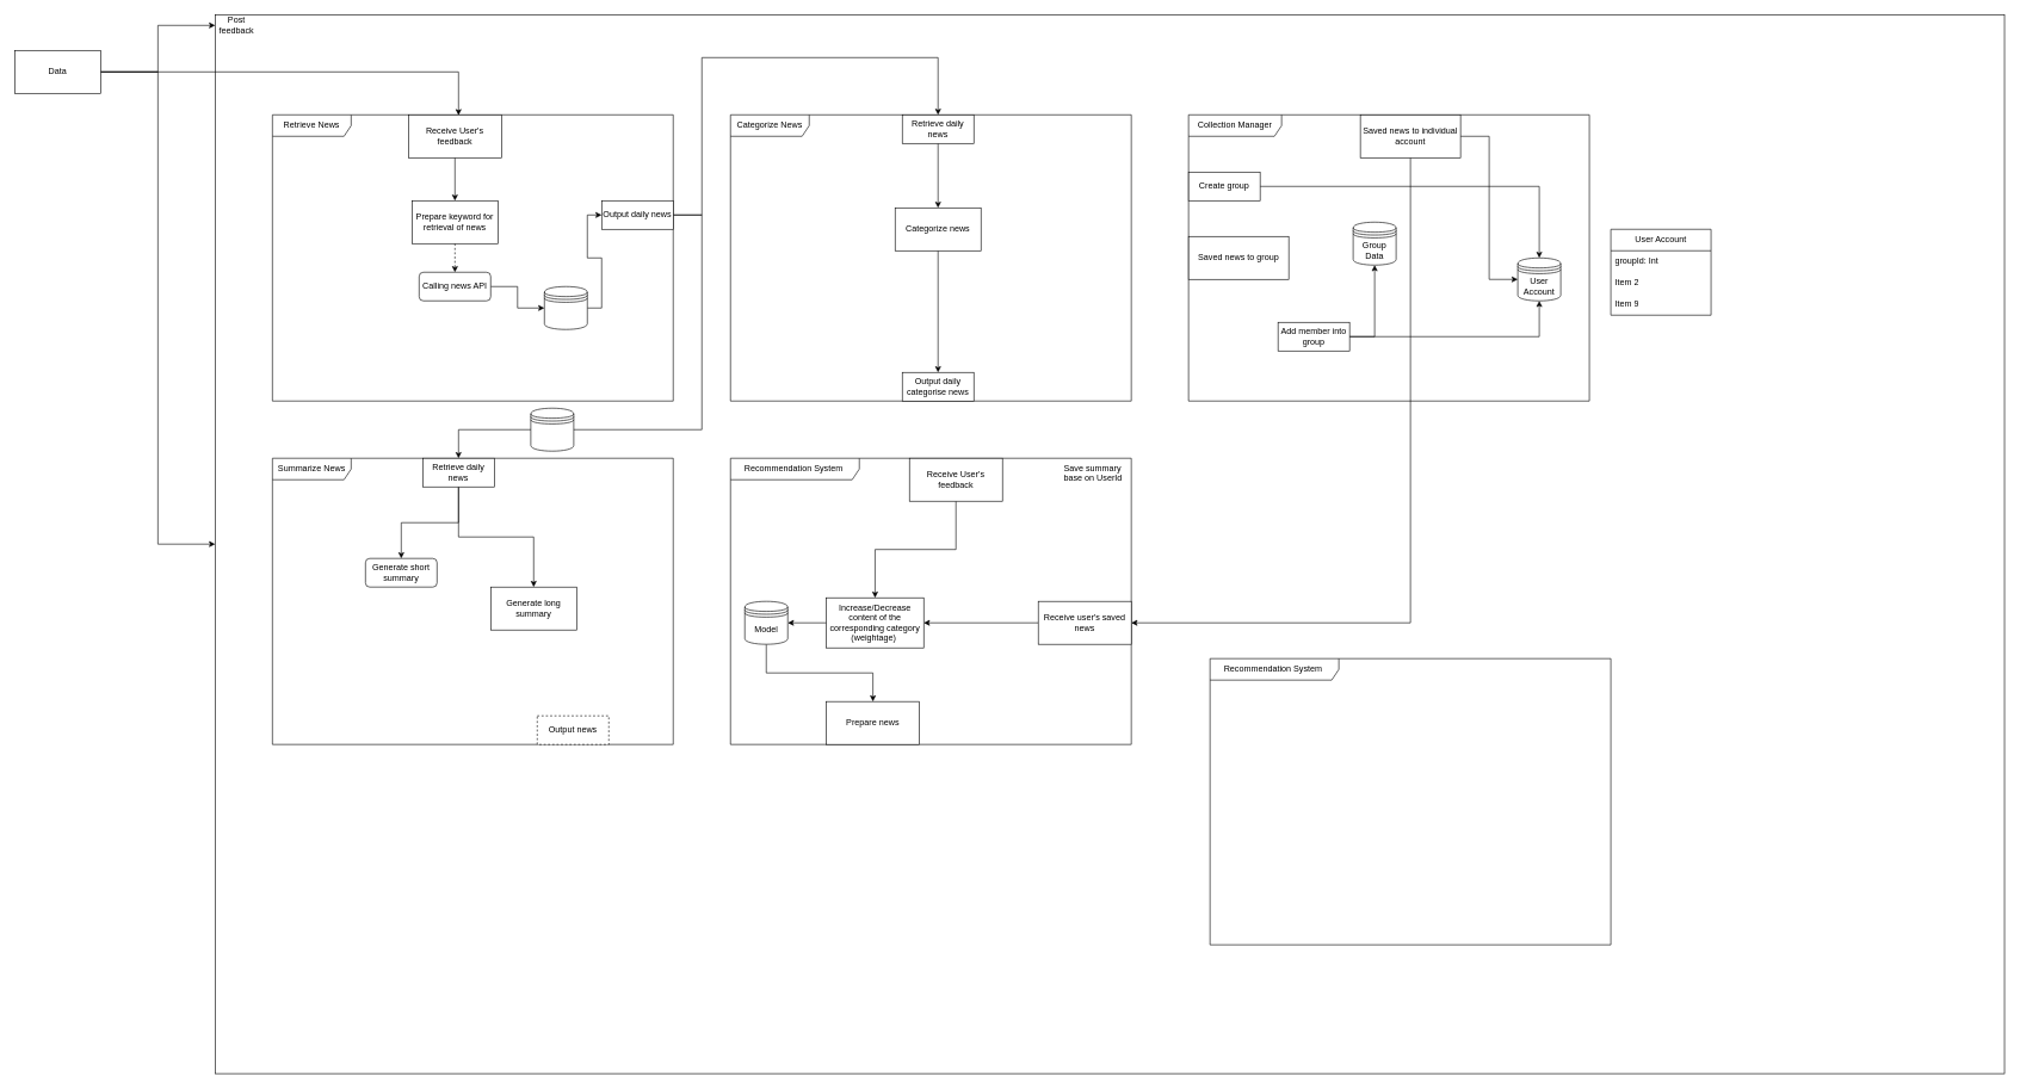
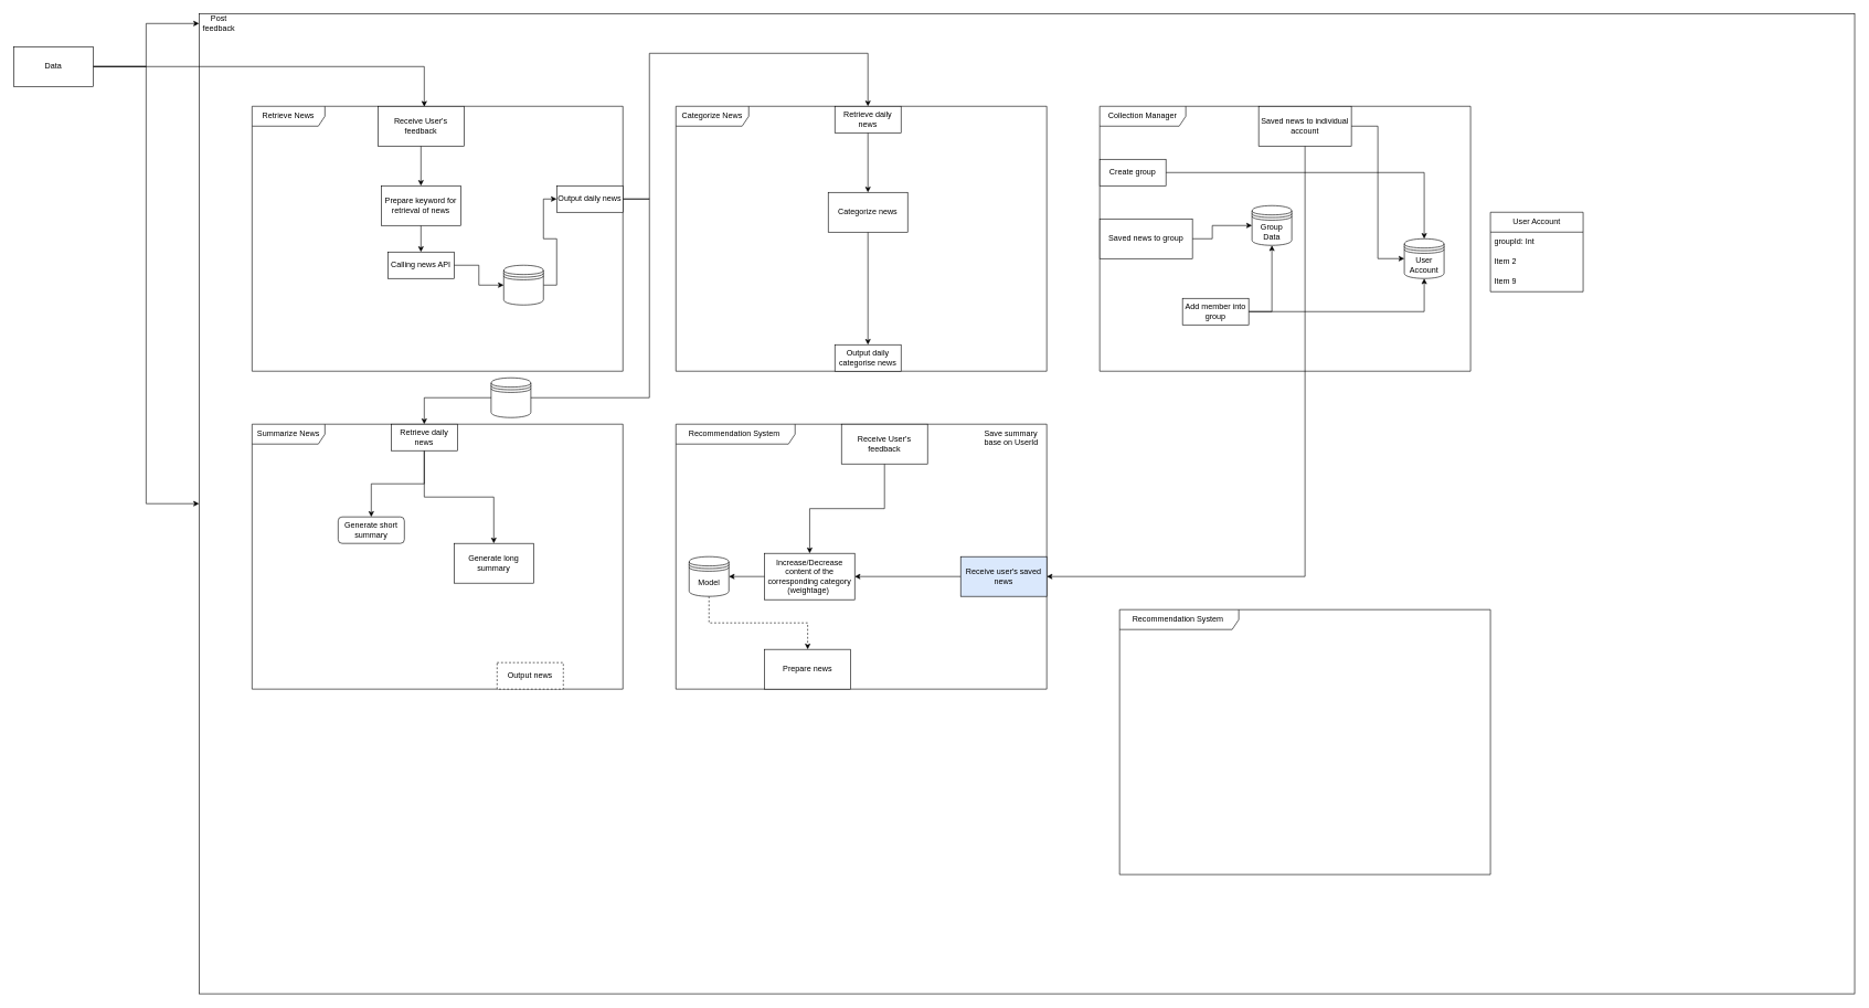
  <mxCell id="0" />
  <mxCell id="1" parent="0" />
  <mxCell id="2" value="Retrieve News" style="shape=umlFrame;whiteSpace=wrap;html=1;pointerEvents=0;width=110;height=30;" vertex="1" parent="1"><mxGeometry x="380" y="160" width="560" height="400" as="geometry" /></mxCell>
  <mxCell id="3" style="edgeStyle=orthogonalEdgeStyle;rounded=0;orthogonalLoop=1;jettySize=auto;html=1;" edge="1" parent="1" source="4" target="51"><mxGeometry relative="1" as="geometry" /></mxCell>
- <mxCell id="4" value="Calling news API" style="whiteSpace=wrap;html=1;align=center;rounded=1;" vertex="1" parent="1"><mxGeometry x="585" y="380" width="100" height="40" as="geometry" /></mxCell>
+ <mxCell id="4" value="Calling news API" style="whiteSpace=wrap;html=1;align=center;" vertex="1" parent="1"><mxGeometry x="585" y="380" width="100" height="40" as="geometry" /></mxCell>
  <mxCell id="5" value="Summarize News" style="shape=umlFrame;whiteSpace=wrap;html=1;pointerEvents=0;width=110;height=30;" vertex="1" parent="1"><mxGeometry x="380" y="640" width="560" height="400" as="geometry" /></mxCell>
  <mxCell id="6" style="edgeStyle=orthogonalEdgeStyle;rounded=0;orthogonalLoop=1;jettySize=auto;html=1;" edge="1" parent="1" source="8" target="47"><mxGeometry relative="1" as="geometry" /></mxCell>
  <mxCell id="7" style="edgeStyle=orthogonalEdgeStyle;rounded=0;orthogonalLoop=1;jettySize=auto;html=1;" edge="1" parent="1" source="8" target="48"><mxGeometry relative="1" as="geometry" /></mxCell>
  <mxCell id="8" value="Retrieve daily news" style="whiteSpace=wrap;html=1;align=center;" vertex="1" parent="1"><mxGeometry x="590" y="640" width="100" height="40" as="geometry" /></mxCell>
  <mxCell id="9" value="Categorize News" style="shape=umlFrame;whiteSpace=wrap;html=1;pointerEvents=0;width=110;height=30;" vertex="1" parent="1"><mxGeometry x="1020" y="160" width="560" height="400" as="geometry" /></mxCell>
  <mxCell id="10" style="edgeStyle=orthogonalEdgeStyle;rounded=0;orthogonalLoop=1;jettySize=auto;html=1;" edge="1" parent="1" source="11" target="53"><mxGeometry relative="1" as="geometry" /></mxCell>
  <mxCell id="11" value="Retrieve daily news" style="whiteSpace=wrap;html=1;align=center;" vertex="1" parent="1"><mxGeometry x="1260" y="160" width="100" height="40" as="geometry" /></mxCell>
  <mxCell id="12" value="Recommendation System&amp;nbsp;" style="shape=umlFrame;whiteSpace=wrap;html=1;pointerEvents=0;width=180;height=30;" vertex="1" parent="1"><mxGeometry x="1020" y="640" width="560" height="400" as="geometry" /></mxCell>
  <mxCell id="13" style="edgeStyle=orthogonalEdgeStyle;rounded=0;orthogonalLoop=1;jettySize=auto;html=1;" edge="1" parent="1" source="14" target="19"><mxGeometry relative="1" as="geometry" /></mxCell>
  <mxCell id="14" value="Receive User's feedback" style="whiteSpace=wrap;html=1;align=center;" vertex="1" parent="1"><mxGeometry x="1270" y="640" width="130" height="60" as="geometry" /></mxCell>
  <mxCell id="15" value="Collection Manager" style="shape=umlFrame;whiteSpace=wrap;html=1;pointerEvents=0;width=130;height=30;" vertex="1" parent="1"><mxGeometry x="1660" y="160" width="560" height="400" as="geometry" /></mxCell>
  <mxCell id="16" style="edgeStyle=orthogonalEdgeStyle;rounded=0;orthogonalLoop=1;jettySize=auto;html=1;" edge="1" parent="1" source="17" target="24"><mxGeometry relative="1" as="geometry" /></mxCell>
  <mxCell id="17" value="Create group" style="whiteSpace=wrap;html=1;align=center;" vertex="1" parent="1"><mxGeometry x="1660" y="240" width="100" height="40" as="geometry" /></mxCell>
  <mxCell id="18" style="edgeStyle=orthogonalEdgeStyle;rounded=0;orthogonalLoop=1;jettySize=auto;html=1;entryX=1;entryY=0.5;entryDx=0;entryDy=0;" edge="1" parent="1" source="19" target="39"><mxGeometry relative="1" as="geometry" /></mxCell>
  <mxCell id="19" value="Increase/Decrease content of the corresponding category (weightage)&amp;nbsp;" style="whiteSpace=wrap;html=1;align=center;" vertex="1" parent="1"><mxGeometry x="1154" y="835" width="136" height="70" as="geometry" /></mxCell>
  <mxCell id="20" value="Save summary base on UserId" style="text;strokeColor=none;fillColor=none;spacingLeft=4;spacingRight=4;overflow=hidden;rotatable=0;points=[[0,0.5],[1,0.5]];portConstraint=eastwest;fontSize=12;whiteSpace=wrap;html=1;" vertex="1" parent="1"><mxGeometry x="1480" y="640" width="100" height="70" as="geometry" /></mxCell>
  <mxCell id="21" style="edgeStyle=orthogonalEdgeStyle;rounded=0;orthogonalLoop=1;jettySize=auto;html=1;entryX=0;entryY=0.5;entryDx=0;entryDy=0;" edge="1" parent="1" source="23" target="24"><mxGeometry relative="1" as="geometry" /></mxCell>
  <mxCell id="22" style="edgeStyle=orthogonalEdgeStyle;rounded=0;orthogonalLoop=1;jettySize=auto;html=1;entryX=1;entryY=0.5;entryDx=0;entryDy=0;" edge="1" parent="1" source="23" target="27"><mxGeometry relative="1" as="geometry"><Array as="points"><mxPoint x="1970" y="870" /></Array></mxGeometry></mxCell>
  <mxCell id="23" value="Saved news to individual account" style="whiteSpace=wrap;html=1;align=center;" vertex="1" parent="1"><mxGeometry x="1900" y="160" width="140" height="60" as="geometry" /></mxCell>
  <mxCell id="24" value="User Account" style="shape=datastore;whiteSpace=wrap;html=1;" vertex="1" parent="1"><mxGeometry x="2120" y="360" width="60" height="60" as="geometry" /></mxCell>
  <mxCell id="25" value="Group Data" style="shape=datastore;whiteSpace=wrap;html=1;" vertex="1" parent="1"><mxGeometry x="1890" y="310" width="60" height="60" as="geometry" /></mxCell>
  <mxCell id="26" style="edgeStyle=orthogonalEdgeStyle;rounded=0;orthogonalLoop=1;jettySize=auto;html=1;entryX=1;entryY=0.5;entryDx=0;entryDy=0;" edge="1" parent="1" source="27" target="19"><mxGeometry relative="1" as="geometry" /></mxCell>
- <mxCell id="27" value="Receive user's saved news" style="whiteSpace=wrap;html=1;align=center;" vertex="1" parent="1"><mxGeometry x="1450" y="840" width="130" height="60" as="geometry" /></mxCell>
+ <mxCell id="27" value="Receive user's saved news" style="whiteSpace=wrap;html=1;align=center;fillColor=#dae8fc;" vertex="1" parent="1"><mxGeometry x="1450" y="840" width="130" height="60" as="geometry" /></mxCell>
+ <mxCell id="28" style="edgeStyle=orthogonalEdgeStyle;rounded=0;orthogonalLoop=1;jettySize=auto;html=1;entryX=0;entryY=0.5;entryDx=0;entryDy=0;" edge="1" parent="1" source="29" target="25"><mxGeometry relative="1" as="geometry"><Array as="points"><mxPoint x="1830" y="360" /><mxPoint x="1830" y="340" /></Array></mxGeometry></mxCell>
  <mxCell id="29" value="Saved news to group" style="whiteSpace=wrap;html=1;align=center;" vertex="1" parent="1"><mxGeometry x="1660" y="330" width="140" height="60" as="geometry" /></mxCell>
  <mxCell id="30" value="User Account" style="swimlane;fontStyle=0;childLayout=stackLayout;horizontal=1;startSize=30;horizontalStack=0;resizeParent=1;resizeParentMax=0;resizeLast=0;collapsible=1;marginBottom=0;whiteSpace=wrap;html=1;" vertex="1" parent="1"><mxGeometry x="2250" y="320" width="140" height="120" as="geometry" /></mxCell>
  <mxCell id="31" value="groupId: Int" style="text;strokeColor=none;fillColor=none;align=left;verticalAlign=middle;spacingLeft=4;spacingRight=4;overflow=hidden;points=[[0,0.5],[1,0.5]];portConstraint=eastwest;rotatable=0;whiteSpace=wrap;html=1;" vertex="1" parent="30"><mxGeometry y="30" width="140" height="30" as="geometry" /></mxCell>
  <mxCell id="32" value="Item 2" style="text;strokeColor=none;fillColor=none;align=left;verticalAlign=middle;spacingLeft=4;spacingRight=4;overflow=hidden;points=[[0,0.5],[1,0.5]];portConstraint=eastwest;rotatable=0;whiteSpace=wrap;html=1;" vertex="1" parent="30"><mxGeometry y="60" width="140" height="30" as="geometry" /></mxCell>
  <mxCell id="33" value="Item 9" style="text;strokeColor=none;fillColor=none;align=left;verticalAlign=middle;spacingLeft=4;spacingRight=4;overflow=hidden;points=[[0,0.5],[1,0.5]];portConstraint=eastwest;rotatable=0;whiteSpace=wrap;html=1;" vertex="1" parent="30"><mxGeometry y="90" width="140" height="30" as="geometry" /></mxCell>
  <mxCell id="34" style="edgeStyle=orthogonalEdgeStyle;rounded=0;orthogonalLoop=1;jettySize=auto;html=1;" edge="1" parent="1" source="36" target="25"><mxGeometry relative="1" as="geometry" /></mxCell>
  <mxCell id="35" style="edgeStyle=orthogonalEdgeStyle;rounded=0;orthogonalLoop=1;jettySize=auto;html=1;entryX=0.5;entryY=1;entryDx=0;entryDy=0;" edge="1" parent="1" source="36" target="24"><mxGeometry relative="1" as="geometry" /></mxCell>
  <mxCell id="36" value="Add member into group" style="whiteSpace=wrap;html=1;align=center;" vertex="1" parent="1"><mxGeometry x="1785" y="450" width="100" height="40" as="geometry" /></mxCell>
  <mxCell id="37" value="Prepare news" style="whiteSpace=wrap;html=1;align=center;" vertex="1" parent="1"><mxGeometry x="1154" y="980" width="130" height="60" as="geometry" /></mxCell>
- <mxCell id="38" style="edgeStyle=orthogonalEdgeStyle;rounded=0;orthogonalLoop=1;jettySize=auto;html=1;entryX=0.5;entryY=0;entryDx=0;entryDy=0;" edge="1" parent="1" source="39" target="37"><mxGeometry relative="1" as="geometry"><Array as="points"><mxPoint x="1070" y="940" /><mxPoint x="1219" y="940" /></Array></mxGeometry></mxCell>
+ <mxCell id="38" style="edgeStyle=orthogonalEdgeStyle;rounded=0;orthogonalLoop=1;jettySize=auto;html=1;entryX=0.5;entryY=0;entryDx=0;entryDy=0;dashed=1;" edge="1" parent="1" source="39" target="37"><mxGeometry relative="1" as="geometry"><Array as="points"><mxPoint x="1070" y="940" /><mxPoint x="1219" y="940" /></Array></mxGeometry></mxCell>
  <mxCell id="39" value="Model" style="shape=datastore;whiteSpace=wrap;html=1;" vertex="1" parent="1"><mxGeometry x="1040" y="840" width="60" height="60" as="geometry" /></mxCell>
- <mxCell id="40" style="edgeStyle=orthogonalEdgeStyle;rounded=0;orthogonalLoop=1;jettySize=auto;html=1;dashed=1;" edge="1" parent="1" source="41" target="4"><mxGeometry relative="1" as="geometry" /></mxCell>
+ <mxCell id="40" style="edgeStyle=orthogonalEdgeStyle;rounded=0;orthogonalLoop=1;jettySize=auto;html=1;" edge="1" parent="1" source="41" target="4"><mxGeometry relative="1" as="geometry" /></mxCell>
  <mxCell id="41" value="Prepare keyword for retrieval of news" style="whiteSpace=wrap;html=1;align=center;" vertex="1" parent="1"><mxGeometry x="575" y="280" width="120" height="60" as="geometry" /></mxCell>
  <mxCell id="42" style="edgeStyle=orthogonalEdgeStyle;rounded=0;orthogonalLoop=1;jettySize=auto;html=1;" edge="1" parent="1" source="43" target="41"><mxGeometry relative="1" as="geometry" /></mxCell>
  <mxCell id="43" value="Receive User's feedback" style="whiteSpace=wrap;html=1;align=center;" vertex="1" parent="1"><mxGeometry x="570" y="160" width="130" height="60" as="geometry" /></mxCell>
  <mxCell id="44" style="edgeStyle=orthogonalEdgeStyle;rounded=0;orthogonalLoop=1;jettySize=auto;html=1;entryX=0.5;entryY=0;entryDx=0;entryDy=0;" edge="1" parent="1" source="46" target="11"><mxGeometry relative="1" as="geometry"><Array as="points"><mxPoint x="980" y="300" /><mxPoint x="980" y="80" /><mxPoint x="1310" y="80" /></Array></mxGeometry></mxCell>
  <mxCell id="45" style="edgeStyle=orthogonalEdgeStyle;rounded=0;orthogonalLoop=1;jettySize=auto;html=1;" edge="1" parent="1" source="46" target="8"><mxGeometry relative="1" as="geometry"><Array as="points"><mxPoint x="980" y="300" /><mxPoint x="980" y="600" /><mxPoint x="640" y="600" /></Array></mxGeometry></mxCell>
  <mxCell id="46" value="Output daily news" style="whiteSpace=wrap;html=1;align=center;" vertex="1" parent="1"><mxGeometry x="840" y="280" width="100" height="40" as="geometry" /></mxCell>
  <mxCell id="47" value="Generate short summary" style="whiteSpace=wrap;html=1;align=center;rounded=1;" vertex="1" parent="1"><mxGeometry x="510" y="780" width="100" height="40" as="geometry" /></mxCell>
  <mxCell id="48" value="Generate long summary" style="whiteSpace=wrap;html=1;align=center;" vertex="1" parent="1"><mxGeometry x="685" y="820" width="120" height="60" as="geometry" /></mxCell>
  <mxCell id="49" value="Output daily categorise news" style="whiteSpace=wrap;html=1;align=center;" vertex="1" parent="1"><mxGeometry x="1260" y="520" width="100" height="40" as="geometry" /></mxCell>
  <mxCell id="50" style="edgeStyle=orthogonalEdgeStyle;rounded=0;orthogonalLoop=1;jettySize=auto;html=1;entryX=0;entryY=0.5;entryDx=0;entryDy=0;" edge="1" parent="1" source="51" target="46"><mxGeometry relative="1" as="geometry" /></mxCell>
  <mxCell id="51" value="" style="shape=datastore;whiteSpace=wrap;html=1;" vertex="1" parent="1"><mxGeometry x="760" y="400" width="60" height="60" as="geometry" /></mxCell>
  <mxCell id="52" style="edgeStyle=orthogonalEdgeStyle;rounded=0;orthogonalLoop=1;jettySize=auto;html=1;" edge="1" parent="1" source="53" target="49"><mxGeometry relative="1" as="geometry" /></mxCell>
  <mxCell id="53" value="Categorize news" style="whiteSpace=wrap;html=1;align=center;" vertex="1" parent="1"><mxGeometry x="1250" y="290" width="120" height="60" as="geometry" /></mxCell>
  <mxCell id="54" value="Output news" style="whiteSpace=wrap;html=1;align=center;dashed=1;" vertex="1" parent="1"><mxGeometry x="750" y="1000" width="100" height="40" as="geometry" /></mxCell>
  <mxCell id="55" value="Recommendation System&amp;nbsp;" style="shape=umlFrame;whiteSpace=wrap;html=1;pointerEvents=0;width=180;height=30;" vertex="1" parent="1"><mxGeometry x="1690" y="920" width="560" height="400" as="geometry" /></mxCell>
  <mxCell id="56" value="" style="rounded=0;whiteSpace=wrap;html=1;fillColor=none;" vertex="1" parent="1"><mxGeometry x="300" y="20" width="2500" height="1480" as="geometry" /></mxCell>
  <mxCell id="57" value="Post feedback" style="text;html=1;strokeColor=none;fillColor=none;align=center;verticalAlign=middle;whiteSpace=wrap;rounded=0;" vertex="1" parent="1"><mxGeometry x="300" y="20" width="60" height="30" as="geometry" /></mxCell>
  <mxCell id="58" style="edgeStyle=orthogonalEdgeStyle;rounded=0;orthogonalLoop=1;jettySize=auto;html=1;entryX=0;entryY=0.5;entryDx=0;entryDy=0;" edge="1" parent="1" source="61" target="57"><mxGeometry relative="1" as="geometry" /></mxCell>
  <mxCell id="59" style="edgeStyle=orthogonalEdgeStyle;rounded=0;orthogonalLoop=1;jettySize=auto;html=1;" edge="1" parent="1" source="61" target="56"><mxGeometry relative="1" as="geometry" /></mxCell>
  <mxCell id="60" style="edgeStyle=orthogonalEdgeStyle;rounded=0;orthogonalLoop=1;jettySize=auto;html=1;entryX=0.136;entryY=0.095;entryDx=0;entryDy=0;entryPerimeter=0;" edge="1" parent="1" source="61" target="56"><mxGeometry relative="1" as="geometry"><Array as="points"><mxPoint x="640" y="100" /></Array></mxGeometry></mxCell>
  <mxCell id="61" value="Data" style="rounded=0;whiteSpace=wrap;html=1;" vertex="1" parent="1"><mxGeometry x="20" y="70" width="120" height="60" as="geometry" /></mxCell>
  <mxCell id="62" value="" style="shape=datastore;whiteSpace=wrap;html=1;" vertex="1" parent="1"><mxGeometry x="741" y="570" width="60" height="60" as="geometry" /></mxCell>
